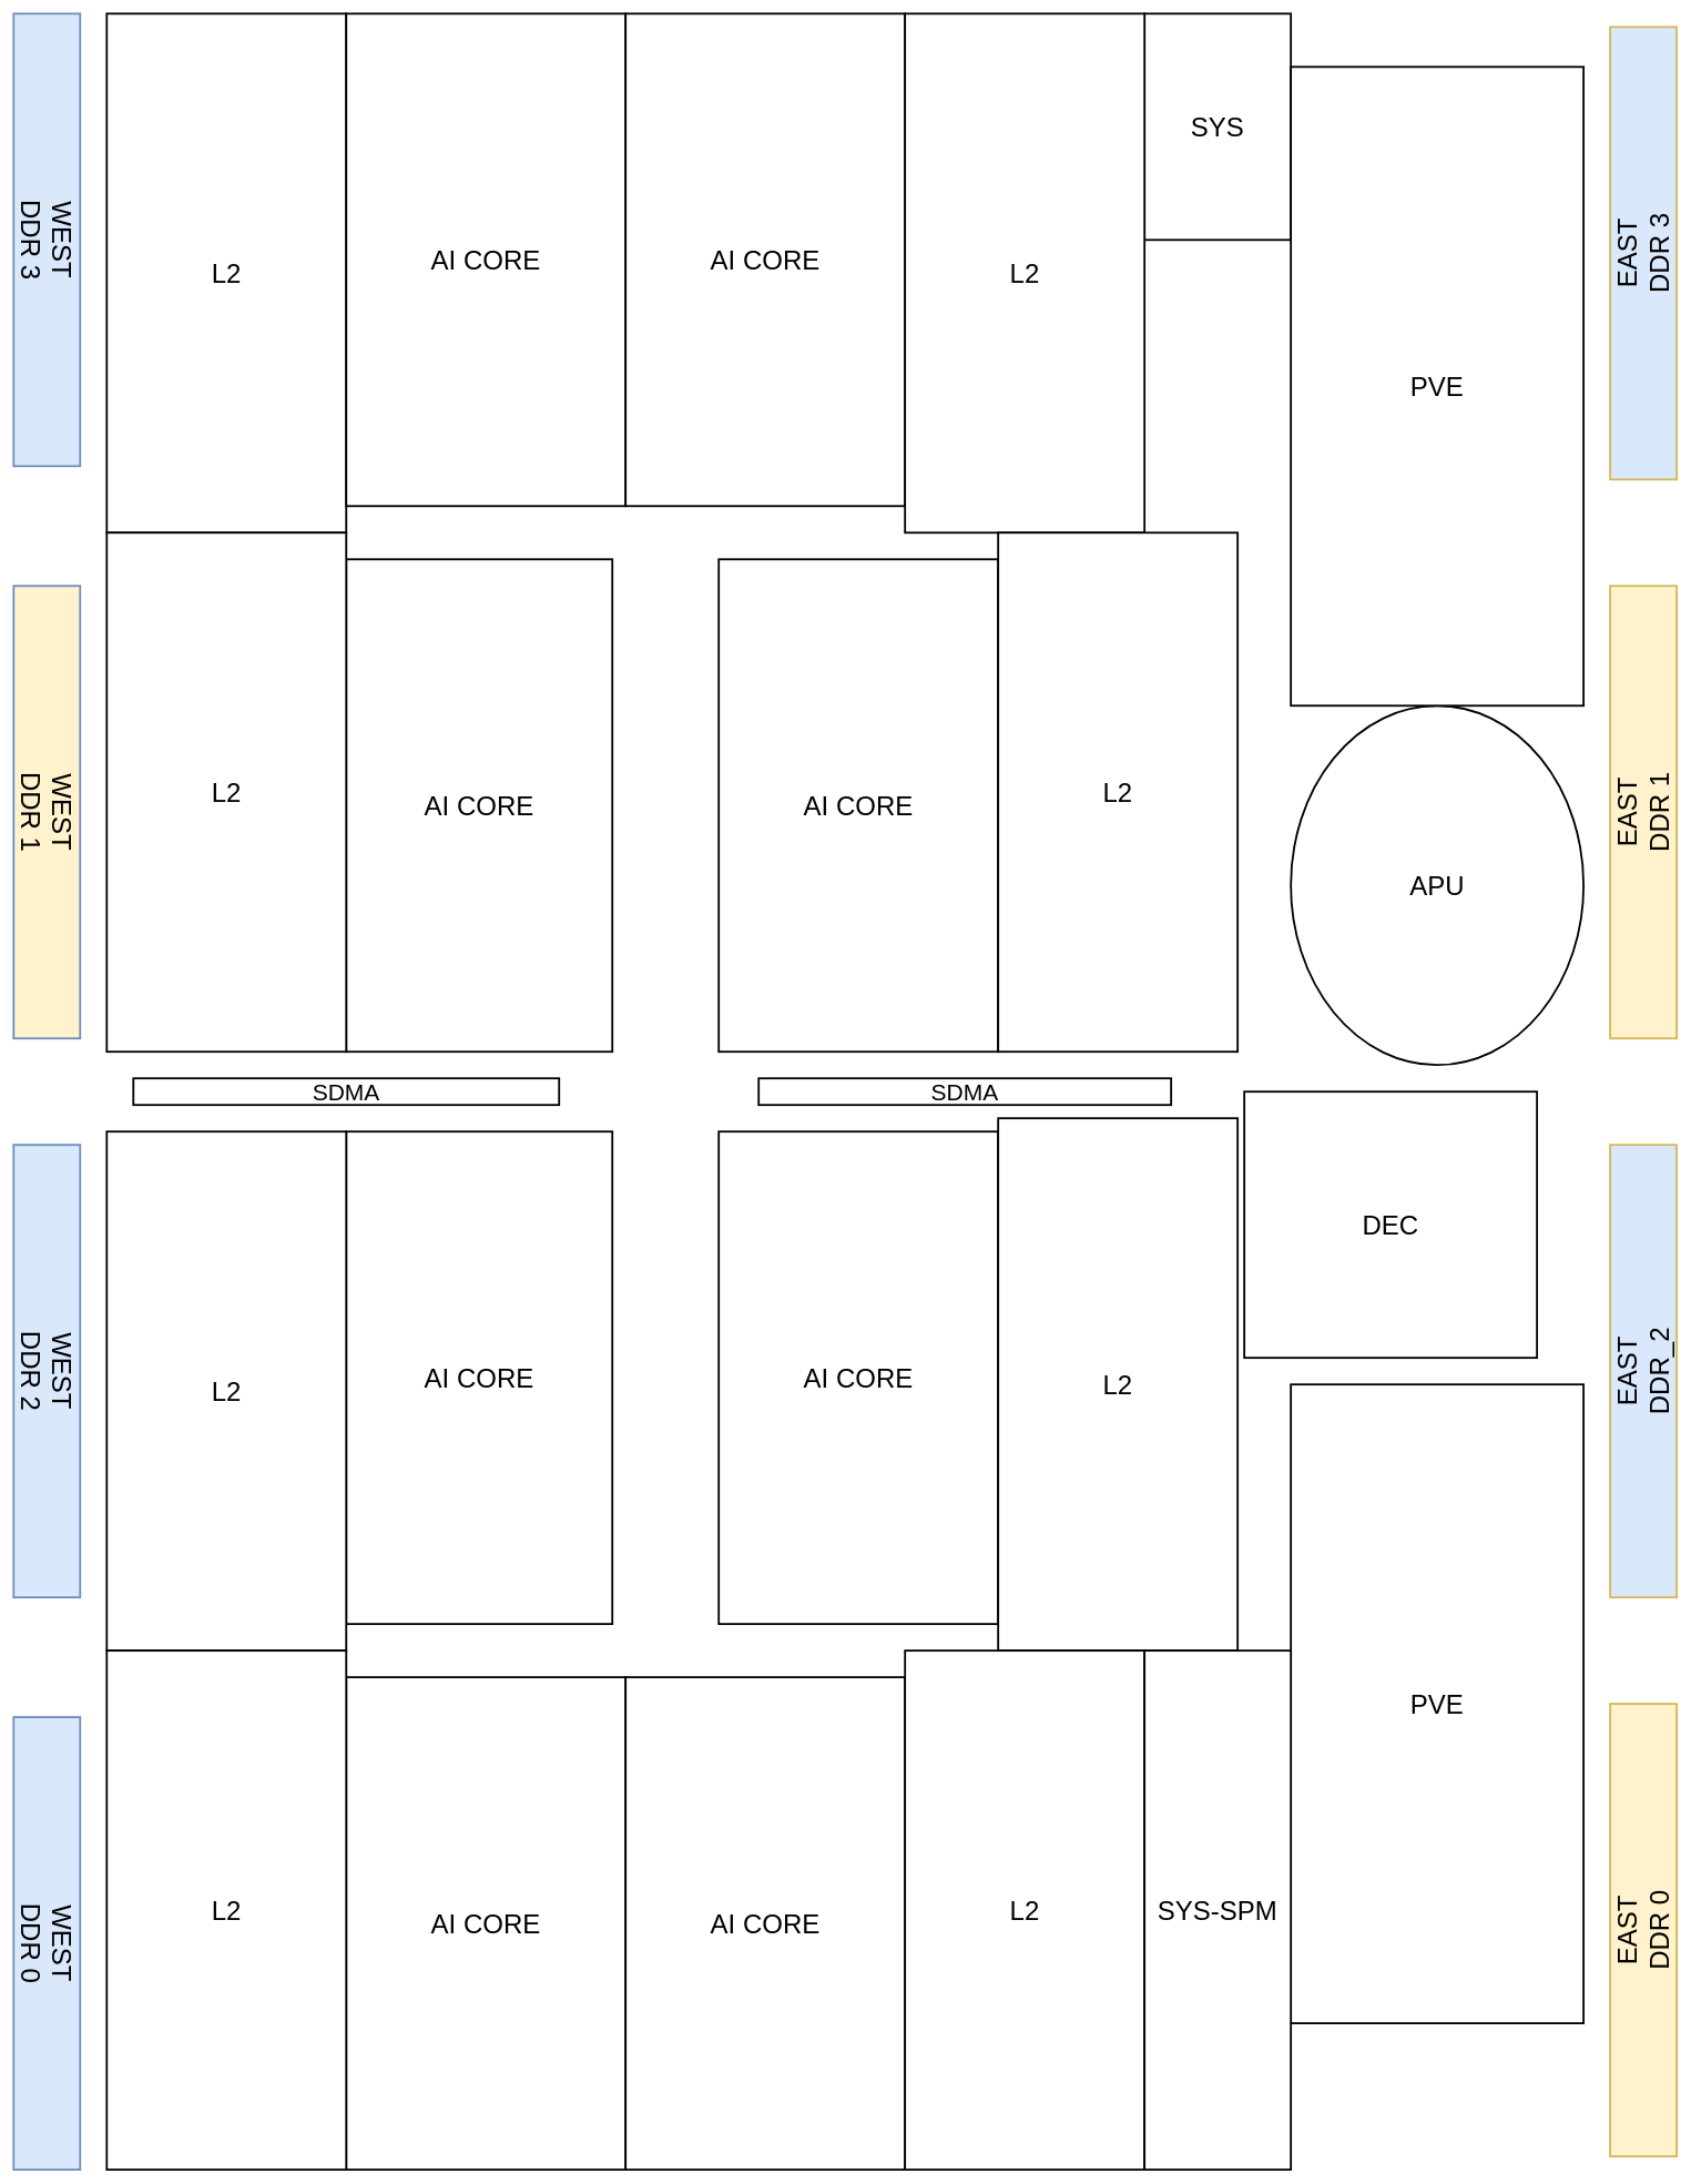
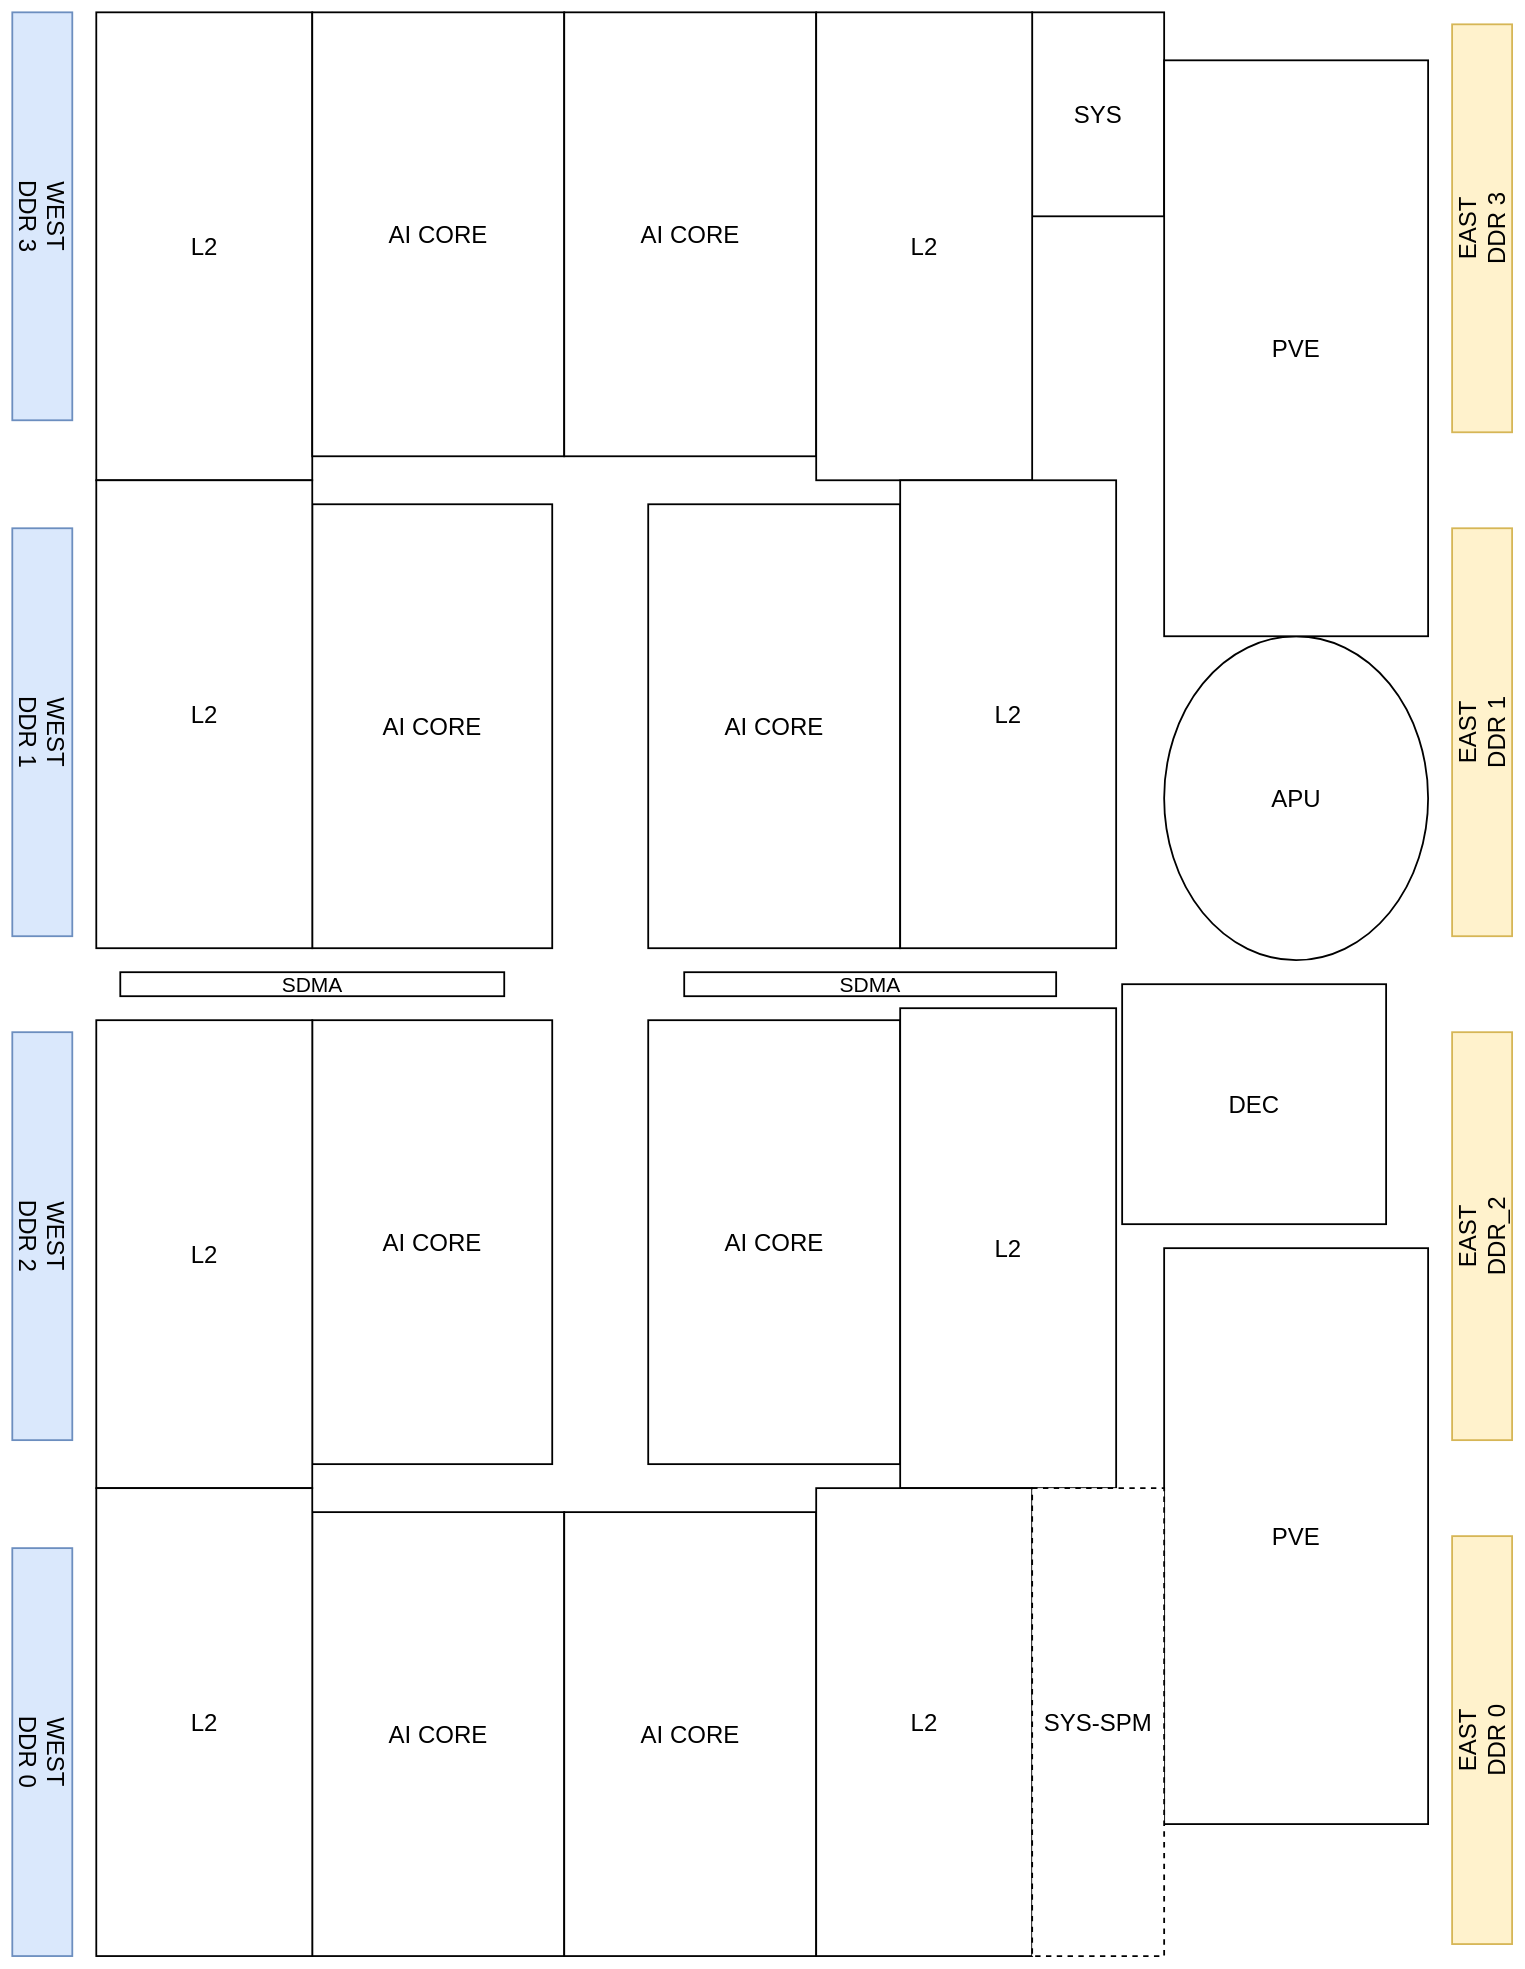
  <mxCell id="0" />
  <mxCell id="1" parent="0" />
  <mxCell id="2" value="L2" style="rounded=0;whiteSpace=wrap;html=1;fontSize=40;strokeWidth=3;" parent="1" vertex="1"><mxGeometry x="160" y="20" width="360" height="780" as="geometry" /></mxCell>
  <mxCell id="3" value="AI CORE" style="rounded=0;whiteSpace=wrap;html=1;fontSize=40;strokeWidth=3;" parent="1" vertex="1"><mxGeometry x="520" y="20" width="420" height="740" as="geometry" /></mxCell>
  <mxCell id="4" value="DEC" style="rounded=0;whiteSpace=wrap;html=1;fontSize=40;strokeWidth=3;" parent="1" vertex="1"><mxGeometry x="1870" y="1640" width="440" height="400" as="geometry" /></mxCell>
  <mxCell id="5" value="APU" style="ellipse;whiteSpace=wrap;html=1;fontSize=40;strokeWidth=3;" parent="1" vertex="1"><mxGeometry x="1940" y="1060" width="440" height="540" as="geometry" /></mxCell>
  <mxCell id="6" value="SYS" style="rounded=0;whiteSpace=wrap;html=1;fontSize=40;strokeWidth=3;" parent="1" vertex="1"><mxGeometry x="1720" y="20" width="220" height="340" as="geometry" /></mxCell>
  <mxCell id="7" value="&lt;font style=&quot;font-size: 40px;&quot;&gt;PVE&lt;/font&gt;" style="rounded=0;whiteSpace=wrap;html=1;strokeWidth=3;" parent="1" vertex="1"><mxGeometry x="1940" y="100" width="440" height="960" as="geometry" /></mxCell>
  <mxCell id="8" value="SDMA" style="rounded=0;whiteSpace=wrap;html=1;fontSize=35;strokeWidth=3;" parent="1" vertex="1"><mxGeometry x="200" y="1620" width="640" height="40" as="geometry" /></mxCell>
  <mxCell id="9" value="SDMA" style="rounded=0;whiteSpace=wrap;html=1;fontSize=35;strokeWidth=3;" parent="1" vertex="1"><mxGeometry x="1140" y="1620" width="620" height="40" as="geometry" /></mxCell>
  <mxCell id="10" value="EAST&lt;br&gt;DDR 0" style="rounded=0;whiteSpace=wrap;html=1;fontSize=40;rotation=0;horizontal=0;strokeWidth=3;fillColor=#fff2cc;strokeColor=#d6b656;" parent="1" vertex="1"><mxGeometry x="2420" y="2560" width="100" height="680" as="geometry" /></mxCell>
- <mxCell id="11" value="EAST&lt;br&gt;DDR_2" style="rounded=0;whiteSpace=wrap;html=1;fontSize=40;rotation=0;horizontal=0;strokeWidth=3;fillColor=#dae8fc;strokeColor=#d6b656;" parent="1" vertex="1"><mxGeometry x="2420" y="1720" width="100" height="680" as="geometry" /></mxCell>
+ <mxCell id="11" value="EAST&lt;br&gt;DDR_2" style="rounded=0;whiteSpace=wrap;html=1;fontSize=40;rotation=0;horizontal=0;strokeWidth=3;fillColor=#fff2cc;strokeColor=#d6b656;" parent="1" vertex="1"><mxGeometry x="2420" y="1720" width="100" height="680" as="geometry" /></mxCell>
  <mxCell id="12" value="EAST&lt;br&gt;DDR 1" style="rounded=0;whiteSpace=wrap;html=1;fontSize=40;rotation=0;horizontal=0;strokeWidth=3;fillColor=#fff2cc;strokeColor=#d6b656;" parent="1" vertex="1"><mxGeometry x="2420" y="880" width="100" height="680" as="geometry" /></mxCell>
- <mxCell id="13" value="EAST&lt;br&gt;DDR 3" style="rounded=0;whiteSpace=wrap;html=1;fontSize=40;rotation=0;horizontal=0;strokeWidth=3;fillColor=#dae8fc;strokeColor=#d6b656;" parent="1" vertex="1"><mxGeometry x="2420" y="40" width="100" height="680" as="geometry" /></mxCell>
+ <mxCell id="13" value="EAST&lt;br&gt;DDR 3" style="rounded=0;whiteSpace=wrap;html=1;fontSize=40;rotation=0;horizontal=0;strokeWidth=3;fillColor=#fff2cc;strokeColor=#d6b656;" parent="1" vertex="1"><mxGeometry x="2420" y="40" width="100" height="680" as="geometry" /></mxCell>
  <mxCell id="14" value="WEST&lt;br&gt;DDR 0" style="rounded=0;whiteSpace=wrap;html=1;fontSize=40;rotation=-180;horizontal=0;strokeWidth=3;fillColor=#dae8fc;strokeColor=#6c8ebf;" parent="1" vertex="1"><mxGeometry x="20" y="2580" width="100" height="680" as="geometry" /></mxCell>
  <mxCell id="15" value="WEST&lt;br&gt;DDR 2" style="rounded=0;whiteSpace=wrap;html=1;fontSize=40;rotation=-180;horizontal=0;strokeWidth=3;fillColor=#dae8fc;strokeColor=#6c8ebf;" parent="1" vertex="1"><mxGeometry x="20" y="1720" width="100" height="680" as="geometry" /></mxCell>
- <mxCell id="16" value="WEST&lt;br&gt;DDR 1" style="rounded=0;whiteSpace=wrap;html=1;fontSize=40;rotation=-180;horizontal=0;direction=east;strokeWidth=3;fillColor=#fff2cc;strokeColor=#6c8ebf;" parent="1" vertex="1"><mxGeometry x="20" y="880" width="100" height="680" as="geometry" /></mxCell>
+ <mxCell id="16" value="WEST&lt;br&gt;DDR 1" style="rounded=0;whiteSpace=wrap;html=1;fontSize=40;rotation=-180;horizontal=0;direction=east;strokeWidth=3;fillColor=#dae8fc;strokeColor=#6c8ebf;" parent="1" vertex="1"><mxGeometry x="20" y="880" width="100" height="680" as="geometry" /></mxCell>
  <mxCell id="17" value="WEST&lt;br&gt;DDR 3" style="rounded=0;whiteSpace=wrap;html=1;fontSize=40;rotation=-180;horizontal=0;flipH=0;flipV=1;strokeWidth=3;fillColor=#dae8fc;strokeColor=#6c8ebf;" parent="1" vertex="1"><mxGeometry x="20" y="20" width="100" height="680" as="geometry" /></mxCell>
  <mxCell id="18" value="AI CORE" style="rounded=0;whiteSpace=wrap;html=1;fontSize=40;strokeWidth=3;" parent="1" vertex="1"><mxGeometry x="520" y="840" width="400" height="740" as="geometry" /></mxCell>
  <mxCell id="19" value="L2" style="rounded=0;whiteSpace=wrap;html=1;fontSize=40;strokeWidth=3;" parent="1" vertex="1"><mxGeometry x="160" y="800" width="360" height="780" as="geometry" /></mxCell>
  <mxCell id="20" value="AI CORE" style="rounded=0;whiteSpace=wrap;html=1;fontSize=40;strokeWidth=3;" parent="1" vertex="1"><mxGeometry x="940" y="20" width="420" height="740" as="geometry" /></mxCell>
  <mxCell id="21" value="L2" style="rounded=0;whiteSpace=wrap;html=1;fontSize=40;strokeWidth=3;" parent="1" vertex="1"><mxGeometry x="1360" y="20" width="360" height="780" as="geometry" /></mxCell>
  <mxCell id="22" value="AI CORE" style="rounded=0;whiteSpace=wrap;html=1;fontSize=40;strokeWidth=3;" parent="1" vertex="1"><mxGeometry x="1080" y="840" width="420" height="740" as="geometry" /></mxCell>
  <mxCell id="23" value="L2" style="rounded=0;whiteSpace=wrap;html=1;fontSize=40;strokeWidth=3;" parent="1" vertex="1"><mxGeometry x="1500" y="800" width="360" height="780" as="geometry" /></mxCell>
  <mxCell id="24" value="AI CORE" style="rounded=0;whiteSpace=wrap;html=1;fontSize=40;strokeWidth=3;" parent="1" vertex="1"><mxGeometry x="520" y="1700" width="400" height="740" as="geometry" /></mxCell>
  <mxCell id="25" value="AI CORE" style="rounded=0;whiteSpace=wrap;html=1;fontSize=40;strokeWidth=3;" parent="1" vertex="1"><mxGeometry x="1080" y="1700" width="420" height="740" as="geometry" /></mxCell>
  <mxCell id="26" value="L2" style="rounded=0;whiteSpace=wrap;html=1;fontSize=40;strokeWidth=3;" parent="1" vertex="1"><mxGeometry x="1500" y="1680" width="360" height="800" as="geometry" /></mxCell>
  <mxCell id="27" value="L2" style="rounded=0;whiteSpace=wrap;html=1;fontSize=40;strokeWidth=3;" parent="1" vertex="1"><mxGeometry x="160" y="1700" width="360" height="780" as="geometry" /></mxCell>
  <mxCell id="28" value="AI CORE" style="rounded=0;whiteSpace=wrap;html=1;fontSize=40;strokeWidth=3;" parent="1" vertex="1"><mxGeometry x="520" y="2520" width="420" height="740" as="geometry" /></mxCell>
  <mxCell id="29" value="L2" style="rounded=0;whiteSpace=wrap;html=1;fontSize=40;strokeWidth=3;" parent="1" vertex="1"><mxGeometry x="160" y="2480" width="360" height="780" as="geometry" /></mxCell>
  <mxCell id="30" value="AI CORE" style="rounded=0;whiteSpace=wrap;html=1;fontSize=40;strokeWidth=3;" parent="1" vertex="1"><mxGeometry x="940" y="2520" width="420" height="740" as="geometry" /></mxCell>
  <mxCell id="31" value="L2" style="rounded=0;whiteSpace=wrap;html=1;fontSize=40;strokeWidth=3;" parent="1" vertex="1"><mxGeometry x="1360" y="2480" width="360" height="780" as="geometry" /></mxCell>
  <mxCell id="32" value="&lt;font style=&quot;font-size: 40px;&quot;&gt;PVE&lt;/font&gt;" style="rounded=0;whiteSpace=wrap;html=1;strokeWidth=3;" parent="1" vertex="1"><mxGeometry x="1940" y="2080" width="440" height="960" as="geometry" /></mxCell>
- <mxCell id="33" value="&lt;font style=&quot;font-size: 40px;&quot;&gt;SYS-SPM&lt;/font&gt;" style="rounded=0;whiteSpace=wrap;html=1;strokeWidth=3;" parent="1" vertex="1"><mxGeometry x="1720" y="2480" width="220" height="780" as="geometry" /></mxCell>
+ <mxCell id="33" value="&lt;font style=&quot;font-size: 40px;&quot;&gt;SYS-SPM&lt;/font&gt;" style="rounded=0;whiteSpace=wrap;html=1;strokeWidth=3;dashed=1;" parent="1" vertex="1"><mxGeometry x="1720" y="2480" width="220" height="780" as="geometry" /></mxCell>
